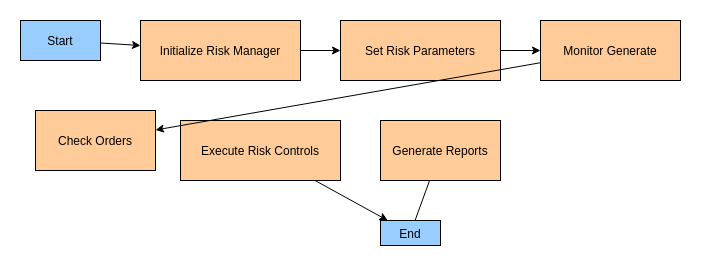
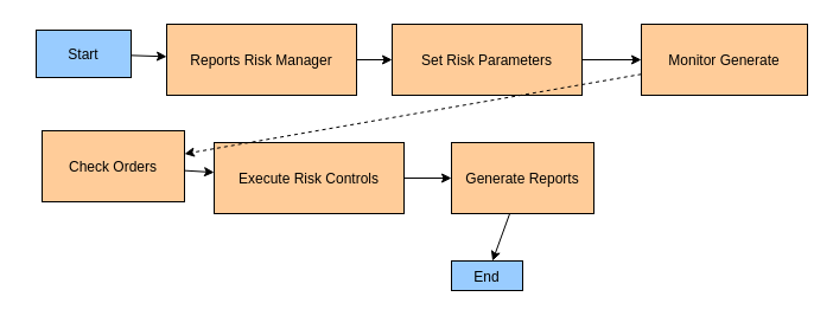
  <mxCell id="0" />
  <mxCell id="1" parent="0" />
- <mxCell id="2" value="Start" style="start;fillColor=#99ccff;" vertex="1" parent="1"><mxGeometry x="20" y="20" width="80" height="40" as="geometry" /></mxCell>
- <mxCell id="3" value="Initialize Risk Manager" style="process;fillColor=#ffcc99;" vertex="1" parent="1"><mxGeometry x="140" y="20" width="160" height="60" as="geometry" /></mxCell>
- <mxCell id="4" value="Set Risk Parameters" style="process;fillColor=#ffcc99;" vertex="1" parent="1"><mxGeometry x="340" y="20" width="160" height="60" as="geometry" /></mxCell>
+ <mxCell id="2" value="Start" style="start;fillColor=#99ccff;" vertex="1" parent="1"><mxGeometry x="30" y="25" width="80" height="40" as="geometry" /></mxCell>
+ <mxCell id="3" value="Reports Risk Manager" style="process;fillColor=#ffcc99;" vertex="1" parent="1"><mxGeometry x="140" y="20" width="160" height="60" as="geometry" /></mxCell>
+ <mxCell id="4" value="Set Risk Parameters" style="process;fillColor=#ffcc99;" vertex="1" parent="1"><mxGeometry x="330" y="20" width="160" height="60" as="geometry" /></mxCell>
  <mxCell id="5" value="Monitor Generate" style="process;fillColor=#ffcc99;" vertex="1" parent="1"><mxGeometry x="540" y="20" width="140" height="60" as="geometry" /></mxCell>
  <mxCell id="6" value="Check Orders" style="process;fillColor=#ffcc99;" vertex="1" parent="1"><mxGeometry x="35" y="110" width="120" height="60" as="geometry" /></mxCell>
  <mxCell id="7" value="Execute Risk Controls" style="process;fillColor=#ffcc99;" vertex="1" parent="1"><mxGeometry x="180" y="120" width="160" height="60" as="geometry" /></mxCell>
  <mxCell id="8" value="Generate Reports" style="process;fillColor=#ffcc99;" vertex="1" parent="1"><mxGeometry x="380" y="120" width="120" height="60" as="geometry" /></mxCell>
  <mxCell id="9" value="End" style="end;fillColor=#99ccff;" vertex="1" parent="1"><mxGeometry x="380" y="220" width="60" height="25" as="geometry" /></mxCell>
  <mxCell id="10" value="" style="endArrow=classic;html=1;" edge="1" parent="1" source="2" target="3"><mxGeometry width="50" height="50" relative="1" as="geometry" /></mxCell>
  <mxCell id="11" value="" style="endArrow=classic;html=1;" edge="1" parent="1" source="3" target="4"><mxGeometry width="50" height="50" relative="1" as="geometry" /></mxCell>
  <mxCell id="12" value="" style="endArrow=classic;html=1;" edge="1" parent="1" source="4" target="5"><mxGeometry width="50" height="50" relative="1" as="geometry" /></mxCell>
- <mxCell id="13" value="" style="endArrow=classic;html=1;" edge="1" parent="1" source="5" target="6"><mxGeometry width="50" height="50" relative="1" as="geometry" /></mxCell>
- <mxCell id="15" value="" style="endArrow=classic;html=1;" edge="1" parent="1" source="7" target="9"><mxGeometry width="50" height="50" relative="1" as="geometry" /></mxCell>
- <mxCell id="16" value="" style="endArrow=none;html=1;" edge="1" parent="1" source="8" target="9"><mxGeometry width="50" height="50" relative="1" as="geometry" /></mxCell>
+ <mxCell id="13" value="" style="endArrow=classic;html=1;dashed=1;" edge="1" parent="1" source="5" target="6"><mxGeometry width="50" height="50" relative="1" as="geometry" /></mxCell>
+ <mxCell id="14" value="" style="endArrow=classic;html=1;" edge="1" parent="1" source="6" target="7"><mxGeometry width="50" height="50" relative="1" as="geometry" /></mxCell>
+ <mxCell id="15" value="" style="endArrow=classic;html=1;" edge="1" parent="1" source="7" target="8"><mxGeometry width="50" height="50" relative="1" as="geometry" /></mxCell>
+ <mxCell id="16" value="" style="endArrow=classic;html=1;" edge="1" parent="1" source="8" target="9"><mxGeometry width="50" height="50" relative="1" as="geometry" /></mxCell>
